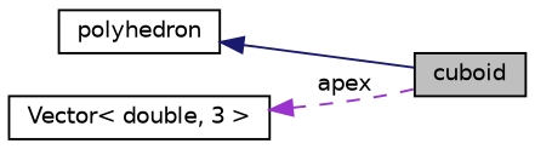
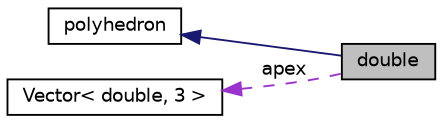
  digraph {
    fontname="DejaVu Sans"
    rankdir=LR
    node [color=black fillcolor=white fontname="DejaVu Sans" fontsize=10 shape=record style=filled]
    edge [dir=back fontname="DejaVu Sans" fontsize=10 labelfontname=Helvetica labelfontsize=10]
-   n1 [fillcolor=grey75 fontcolor=black height=0.2 label=cuboid width=0.4]
+   n1 [fillcolor=grey75 fontcolor=black height=0.2 label=double width=0.4]
    n2 [height=0.2 label=polyhedron width=0.4]
    n3 [height=0.2 label="Vector\< double, 3 \>" width=0.4]
    n2 -> n1 [color=midnightblue style=solid]
    n3 -> n1 [color=darkorchid3 label=" apex" style=dashed]
  }
